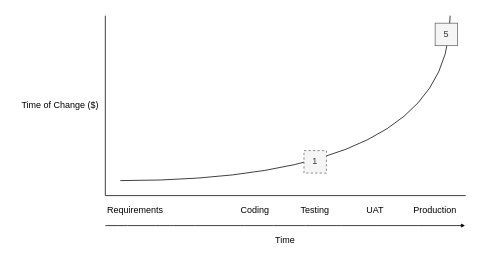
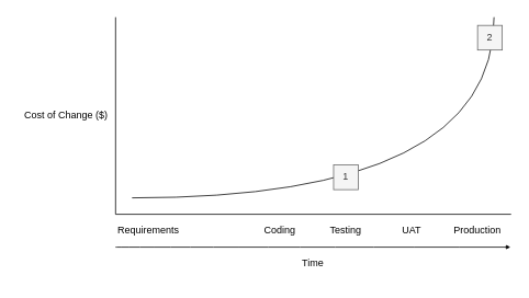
  <mxCell id="0" />
  <mxCell id="1" parent="0" />
  <mxCell id="2" value="" style="endArrow=none;html=1;" edge="1" parent="1"><mxGeometry width="50" height="50" relative="1" as="geometry"><mxPoint x="140" y="260" as="sourcePoint" /><mxPoint x="140" y="20" as="targetPoint" /></mxGeometry></mxCell>
  <mxCell id="3" value="" style="endArrow=none;html=1;" edge="1" parent="1"><mxGeometry width="50" height="50" relative="1" as="geometry"><mxPoint x="140" y="260" as="sourcePoint" /><mxPoint x="620.8" y="260" as="targetPoint" /></mxGeometry></mxCell>
- <mxCell id="4" value="Time of Change ($)" style="rounded=0;whiteSpace=wrap;html=1;fillColor=none;strokeColor=none;" vertex="1" parent="1"><mxGeometry x="20" y="100" width="120" height="80" as="geometry" /></mxCell>
+ <mxCell id="4" value="Cost of Change ($)" style="rounded=0;whiteSpace=wrap;html=1;fillColor=none;strokeColor=none;" vertex="1" parent="1"><mxGeometry x="20" y="100" width="120" height="80" as="geometry" /></mxCell>
  <mxCell id="5" value="Time" style="rounded=0;whiteSpace=wrap;html=1;fillColor=none;strokeColor=none;" vertex="1" parent="1"><mxGeometry x="140" y="300" width="480" height="40" as="geometry" /></mxCell>
  <mxCell id="6" value="" style="endArrow=none;html=1;edgeStyle=orthogonalEdgeStyle;curved=1;spacing=2;" edge="1" parent="1"><mxGeometry width="50" height="50" relative="1" as="geometry"><mxPoint x="160" y="240" as="sourcePoint" /><mxPoint x="600" y="20" as="targetPoint" /></mxGeometry></mxCell>
- <mxCell id="7" value="1" style="rounded=0;whiteSpace=wrap;html=1;fillColor=#f5f5f5;fontColor=#333333;strokeColor=#666666;dashed=1;" vertex="1" parent="1"><mxGeometry x="405" y="200" width="30" height="30" as="geometry" /></mxCell>
+ <mxCell id="7" value="1" style="rounded=0;whiteSpace=wrap;html=1;fillColor=#f5f5f5;fontColor=#333333;strokeColor=#666666;" vertex="1" parent="1"><mxGeometry x="405" y="200" width="30" height="30" as="geometry" /></mxCell>
  <mxCell id="8" value="Requirements" style="rounded=0;whiteSpace=wrap;html=1;fillColor=none;strokeColor=none;" vertex="1" parent="1"><mxGeometry x="140" y="260" width="80" height="40" as="geometry" /></mxCell>
  <mxCell id="9" value="Coding" style="rounded=0;whiteSpace=wrap;html=1;fillColor=none;strokeColor=none;" vertex="1" parent="1"><mxGeometry x="300" y="260" width="80" height="40" as="geometry" /></mxCell>
  <mxCell id="10" value="Testing" style="rounded=0;whiteSpace=wrap;html=1;fillColor=none;strokeColor=none;" vertex="1" parent="1"><mxGeometry x="380" y="260" width="80" height="40" as="geometry" /></mxCell>
  <mxCell id="11" value="UAT" style="rounded=0;whiteSpace=wrap;html=1;fillColor=none;strokeColor=none;" vertex="1" parent="1"><mxGeometry x="460" y="260" width="80" height="40" as="geometry" /></mxCell>
  <mxCell id="12" value="Production" style="rounded=0;whiteSpace=wrap;html=1;fillColor=none;strokeColor=none;" vertex="1" parent="1"><mxGeometry x="540" y="260" width="80" height="40" as="geometry" /></mxCell>
- <mxCell id="13" value="5" style="rounded=0;whiteSpace=wrap;html=1;fillColor=#f5f5f5;fontColor=#333333;strokeColor=#666666;" vertex="1" parent="1"><mxGeometry x="580" y="30" width="30" height="30" as="geometry" /></mxCell>
+ <mxCell id="13" value="2" style="rounded=0;whiteSpace=wrap;html=1;fillColor=#f5f5f5;fontColor=#333333;strokeColor=#666666;" vertex="1" parent="1"><mxGeometry x="580" y="30" width="30" height="30" as="geometry" /></mxCell>
  <mxCell id="14" value="" style="endArrow=block;html=1;curved=1;entryX=1;entryY=0;entryDx=0;entryDy=0;exitX=0;exitY=0;exitDx=0;exitDy=0;endFill=1;endSize=3;startSize=3;" edge="1" parent="1" source="5" target="5"><mxGeometry width="50" height="50" relative="1" as="geometry"><mxPoint x="380" y="630" as="sourcePoint" /><mxPoint x="430" y="580" as="targetPoint" /></mxGeometry></mxCell>
